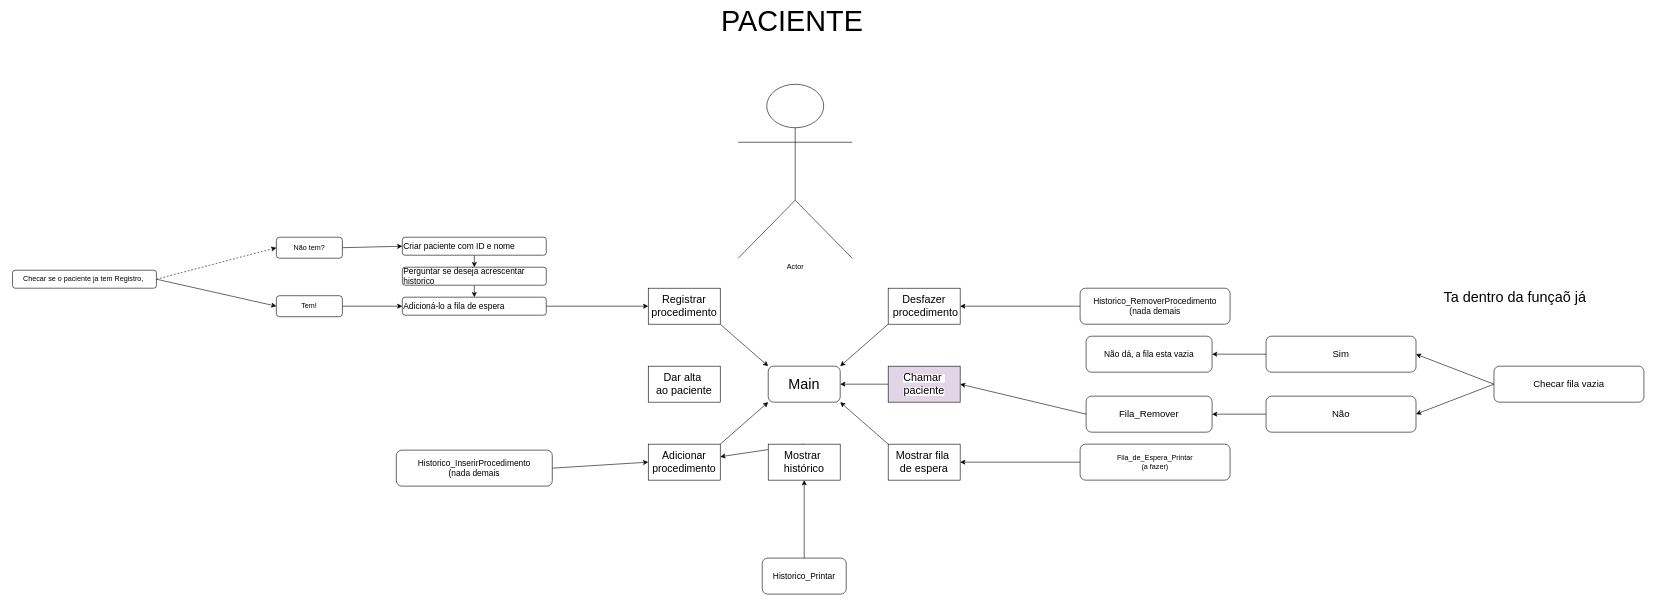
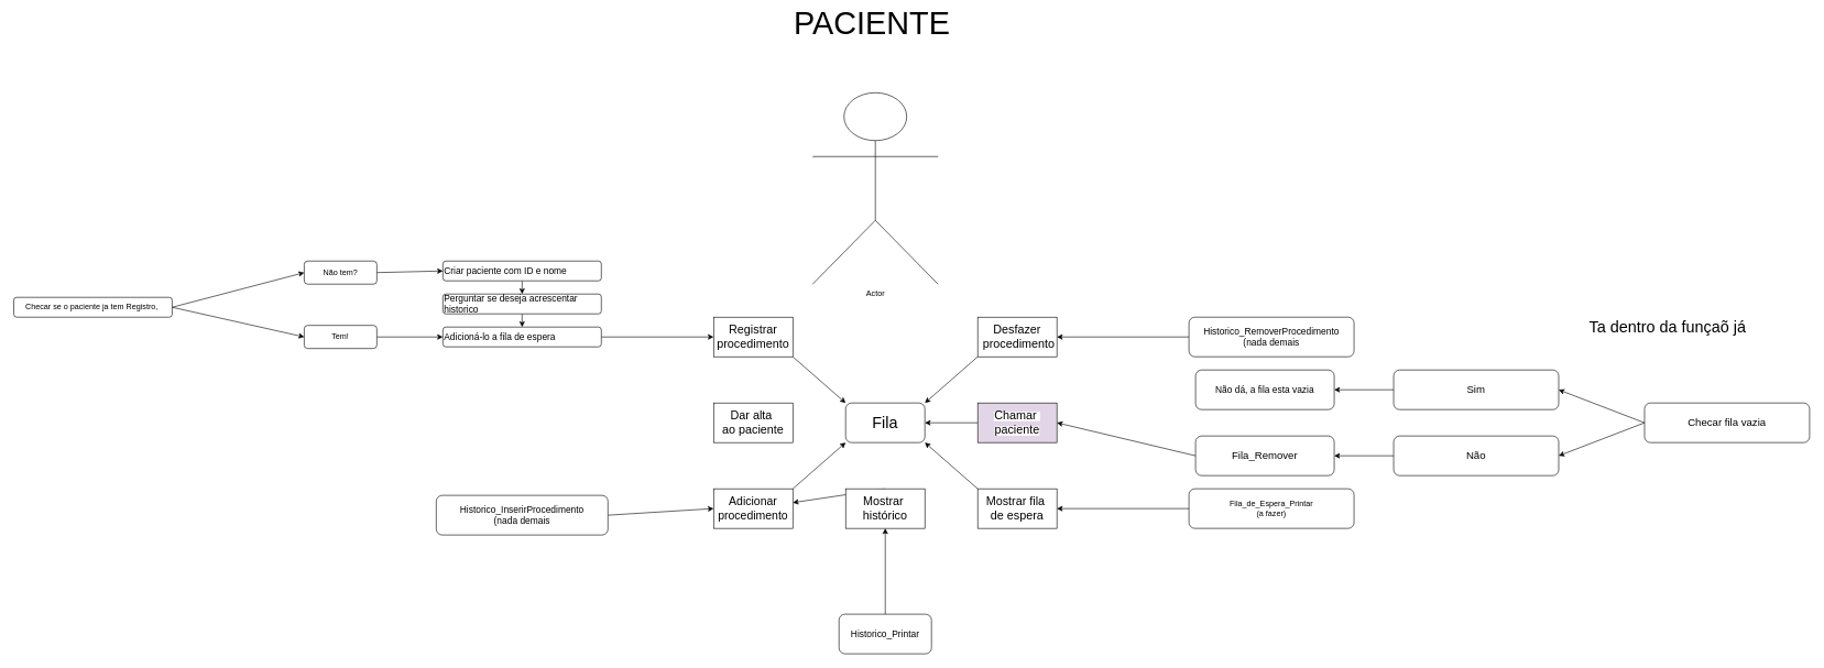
  <mxCell id="0" />
  <mxCell id="1" parent="0" />
- <mxCell id="2" value="&lt;font style=&quot;font-size: 24px;&quot;&gt;Main&lt;/font&gt;" style="rounded=1;whiteSpace=wrap;html=1;align=center;" vertex="1" parent="1"><mxGeometry x="1280" y="610" width="120" height="60" as="geometry" /></mxCell>
+ <mxCell id="2" value="&lt;font style=&quot;font-size: 24px;&quot;&gt;Fila&lt;/font&gt;" style="rounded=1;whiteSpace=wrap;html=1;align=center;" vertex="1" parent="1"><mxGeometry x="1280" y="610" width="120" height="60" as="geometry" /></mxCell>
  <mxCell id="3" style="edgeStyle=none;html=1;exitX=1;exitY=1;exitDx=0;exitDy=0;entryX=0;entryY=0;entryDx=0;entryDy=0;" edge="1" parent="1" source="4" target="2"><mxGeometry relative="1" as="geometry" /></mxCell>
  <mxCell id="4" value="&lt;font style=&quot;font-size: 18px;&quot;&gt;Registrar procedimento&lt;/font&gt;" style="rounded=0;whiteSpace=wrap;html=1;" vertex="1" parent="1"><mxGeometry x="1080" y="480" width="120" height="60" as="geometry" /></mxCell>
  <mxCell id="5" value="&lt;span style=&quot;font-family: sans-serif; text-align: start; white-space: pre; background-color: rgb(255, 255, 255);&quot;&gt;&lt;font style=&quot;font-size: 18px;&quot;&gt;Dar alta &lt;/font&gt;&lt;/span&gt;&lt;div&gt;&lt;span style=&quot;font-family: sans-serif; text-align: start; white-space: pre; background-color: rgb(255, 255, 255);&quot;&gt;&lt;font style=&quot;font-size: 18px;&quot;&gt;ao paciente&lt;/font&gt;&lt;/span&gt;&lt;/div&gt;" style="rounded=0;whiteSpace=wrap;html=1;" vertex="1" parent="1"><mxGeometry x="1080" y="610" width="120" height="60" as="geometry" /></mxCell>
  <mxCell id="6" style="edgeStyle=none;html=1;exitX=1;exitY=0;exitDx=0;exitDy=0;entryX=0;entryY=1;entryDx=0;entryDy=0;" edge="1" parent="1" source="7" target="2"><mxGeometry relative="1" as="geometry" /></mxCell>
  <mxCell id="7" value="&lt;span style=&quot;font-family: sans-serif; font-size: 17.465px; text-align: start; white-space: pre; background-color: rgb(255, 255, 255);&quot;&gt;Adicionar&lt;/span&gt;&lt;div&gt;&lt;span style=&quot;font-family: sans-serif; font-size: 17.465px; text-align: start; white-space: pre; background-color: rgb(255, 255, 255);&quot;&gt; procedimento &lt;/span&gt;&lt;/div&gt;" style="rounded=0;whiteSpace=wrap;html=1;" vertex="1" parent="1"><mxGeometry x="1080" y="740" width="120" height="60" as="geometry" /></mxCell>
  <mxCell id="8" style="edgeStyle=none;html=1;exitX=0;exitY=0.5;exitDx=0;exitDy=0;entryX=1;entryY=0.5;entryDx=0;entryDy=0;" edge="1" parent="1" source="9" target="2"><mxGeometry relative="1" as="geometry" /></mxCell>
  <mxCell id="9" value="&lt;span style=&quot;font-family: sans-serif; text-align: start; white-space: pre; background-color: rgb(255, 255, 255);&quot;&gt;&lt;font style=&quot;font-size: 18px;&quot;&gt;Chamar &lt;/font&gt;&lt;/span&gt;&lt;div&gt;&lt;span style=&quot;font-family: sans-serif; text-align: start; white-space: pre; background-color: rgb(255, 255, 255);&quot;&gt;&lt;font style=&quot;font-size: 18px;&quot;&gt;paciente&lt;/font&gt;&lt;/span&gt;&lt;/div&gt;" style="rounded=0;whiteSpace=wrap;html=1;fillColor=#e1d5e7;" vertex="1" parent="1"><mxGeometry x="1480" y="610" width="120" height="60" as="geometry" /></mxCell>
  <mxCell id="10" style="edgeStyle=none;html=1;exitX=0;exitY=1;exitDx=0;exitDy=0;entryX=1;entryY=0;entryDx=0;entryDy=0;" edge="1" parent="1" source="11" target="2"><mxGeometry relative="1" as="geometry" /></mxCell>
  <mxCell id="11" value="&lt;span style=&quot;font-family: sans-serif; text-align: start; white-space: pre; background-color: rgb(255, 255, 255);&quot;&gt;&lt;font style=&quot;font-size: 18px;&quot;&gt;Desfazer&lt;/font&gt;&lt;/span&gt;&lt;div&gt;&lt;span style=&quot;font-family: sans-serif; text-align: start; white-space: pre; background-color: rgb(255, 255, 255);&quot;&gt;&lt;font style=&quot;font-size: 18px;&quot;&gt; procedimento&lt;/font&gt;&lt;/span&gt;&lt;/div&gt;" style="rounded=0;whiteSpace=wrap;html=1;" vertex="1" parent="1"><mxGeometry x="1480" y="480" width="120" height="60" as="geometry" /></mxCell>
  <mxCell id="12" style="edgeStyle=none;html=1;exitX=0;exitY=0;exitDx=0;exitDy=0;entryX=1;entryY=1;entryDx=0;entryDy=0;" edge="1" parent="1" source="13" target="2"><mxGeometry relative="1" as="geometry" /></mxCell>
  <mxCell id="13" value="&lt;span style=&quot;font-family: sans-serif; text-align: start; white-space: pre; background-color: rgb(255, 255, 255);&quot;&gt;&lt;font style=&quot;font-size: 18px;&quot;&gt;Mostrar fila &lt;/font&gt;&lt;/span&gt;&lt;div&gt;&lt;span style=&quot;font-family: sans-serif; text-align: start; white-space: pre; background-color: rgb(255, 255, 255);&quot;&gt;&lt;font style=&quot;font-size: 18px;&quot;&gt;de espera&lt;/font&gt;&lt;/span&gt;&lt;/div&gt;" style="rounded=0;whiteSpace=wrap;html=1;" vertex="1" parent="1"><mxGeometry x="1480" y="740" width="120" height="60" as="geometry" /></mxCell>
  <mxCell id="14" style="edgeStyle=none;html=1;exitX=0.5;exitY=0;exitDx=0;exitDy=0;" edge="1" parent="1" source="15" target="7"><mxGeometry relative="1" as="geometry" /></mxCell>
  <mxCell id="15" value="&lt;span style=&quot;font-family: sans-serif; text-align: start; white-space: pre; background-color: rgb(255, 255, 255);&quot;&gt;&lt;font style=&quot;font-size: 18px;&quot;&gt;Mostrar &lt;/font&gt;&lt;/span&gt;&lt;div&gt;&lt;span style=&quot;font-family: sans-serif; text-align: start; white-space: pre; background-color: rgb(255, 255, 255);&quot;&gt;&lt;font style=&quot;font-size: 18px;&quot;&gt;histórico&lt;/font&gt;&lt;/span&gt;&lt;/div&gt;" style="rounded=0;whiteSpace=wrap;html=1;" vertex="1" parent="1"><mxGeometry x="1280" y="740" width="120" height="60" as="geometry" /></mxCell>
  <mxCell id="16" style="edgeStyle=none;html=1;exitX=0.5;exitY=1;exitDx=0;exitDy=0;entryX=0.5;entryY=0;entryDx=0;entryDy=0;" edge="1" parent="1" source="17" target="19"><mxGeometry relative="1" as="geometry" /></mxCell>
  <mxCell id="17" value="&lt;font style=&quot;font-size: 14px;&quot;&gt;Criar paciente com ID e nome&lt;/font&gt;" style="rounded=1;whiteSpace=wrap;html=1;align=left;" vertex="1" parent="1"><mxGeometry x="670" y="395" width="240" height="30" as="geometry" /></mxCell>
  <mxCell id="18" style="edgeStyle=none;html=1;exitX=0.5;exitY=1;exitDx=0;exitDy=0;entryX=0.5;entryY=0;entryDx=0;entryDy=0;" edge="1" parent="1" source="19" target="21"><mxGeometry relative="1" as="geometry" /></mxCell>
  <mxCell id="19" value="&lt;span style=&quot;font-size: 14px;&quot;&gt;Perguntar se deseja acrescentar historico&lt;/span&gt;" style="rounded=1;whiteSpace=wrap;html=1;align=left;" vertex="1" parent="1"><mxGeometry x="670" y="445" width="240" height="30" as="geometry" /></mxCell>
  <mxCell id="20" style="edgeStyle=none;html=1;exitX=1;exitY=0.5;exitDx=0;exitDy=0;entryX=0;entryY=0.5;entryDx=0;entryDy=0;" edge="1" parent="1" source="21" target="4"><mxGeometry relative="1" as="geometry" /></mxCell>
  <mxCell id="21" value="&lt;span style=&quot;font-size: 14px;&quot;&gt;Adicioná-lo a fila de espera&lt;/span&gt;" style="rounded=1;whiteSpace=wrap;html=1;align=left;" vertex="1" parent="1"><mxGeometry x="670" y="495" width="240" height="30" as="geometry" /></mxCell>
- <mxCell id="22" style="edgeStyle=none;html=1;exitX=1;exitY=0.5;exitDx=0;exitDy=0;entryX=0;entryY=0.5;entryDx=0;entryDy=0;dashed=1;" edge="1" parent="1" source="24" target="26"><mxGeometry relative="1" as="geometry" /></mxCell>
+ <mxCell id="22" style="edgeStyle=none;html=1;exitX=1;exitY=0.5;exitDx=0;exitDy=0;entryX=0;entryY=0.5;entryDx=0;entryDy=0;" edge="1" parent="1" source="24" target="26"><mxGeometry relative="1" as="geometry" /></mxCell>
  <mxCell id="23" style="edgeStyle=none;html=1;exitX=1;exitY=0.5;exitDx=0;exitDy=0;entryX=0;entryY=0.5;entryDx=0;entryDy=0;" edge="1" parent="1" source="24" target="28"><mxGeometry relative="1" as="geometry" /></mxCell>
  <mxCell id="24" value="Checar se o paciente ja tem Registro,&amp;nbsp;" style="rounded=1;whiteSpace=wrap;html=1;" vertex="1" parent="1"><mxGeometry x="20" y="450" width="240" height="30" as="geometry" /></mxCell>
  <mxCell id="25" style="edgeStyle=none;html=1;exitX=1;exitY=0.5;exitDx=0;exitDy=0;entryX=0;entryY=0.5;entryDx=0;entryDy=0;" edge="1" parent="1" source="26" target="17"><mxGeometry relative="1" as="geometry" /></mxCell>
  <mxCell id="26" value="Não tem?" style="rounded=1;whiteSpace=wrap;html=1;" vertex="1" parent="1"><mxGeometry x="460" y="395" width="110" height="35" as="geometry" /></mxCell>
  <mxCell id="27" style="edgeStyle=none;html=1;exitX=1;exitY=0.5;exitDx=0;exitDy=0;entryX=0;entryY=0.5;entryDx=0;entryDy=0;" edge="1" parent="1" source="28" target="21"><mxGeometry relative="1" as="geometry" /></mxCell>
  <mxCell id="28" value="Tem!" style="rounded=1;whiteSpace=wrap;html=1;" vertex="1" parent="1"><mxGeometry x="460" y="492.5" width="110" height="35" as="geometry" /></mxCell>
  <mxCell id="29" style="edgeStyle=none;html=1;exitX=0;exitY=0.5;exitDx=0;exitDy=0;entryX=1;entryY=0.5;entryDx=0;entryDy=0;" edge="1" parent="1" source="30" target="11"><mxGeometry relative="1" as="geometry" /></mxCell>
  <mxCell id="30" value="&lt;font style=&quot;font-size: 14px;&quot;&gt;Historico_RemoverProcedimento&lt;/font&gt;&lt;div&gt;&lt;font style=&quot;font-size: 14px;&quot;&gt;(nada demais&lt;/font&gt;&lt;/div&gt;" style="rounded=1;whiteSpace=wrap;html=1;" vertex="1" parent="1"><mxGeometry x="1800" y="480" width="250" height="60" as="geometry" /></mxCell>
  <mxCell id="31" style="edgeStyle=none;html=1;exitX=1;exitY=0.5;exitDx=0;exitDy=0;entryX=0;entryY=0.5;entryDx=0;entryDy=0;" edge="1" parent="1" source="32" target="7"><mxGeometry relative="1" as="geometry" /></mxCell>
  <mxCell id="32" value="&lt;font style=&quot;font-size: 14px;&quot;&gt;Historico_InserirProcedimento&lt;/font&gt;&lt;div&gt;&lt;font style=&quot;font-size: 14px;&quot;&gt;(nada demais&lt;/font&gt;&lt;/div&gt;" style="rounded=1;whiteSpace=wrap;html=1;" vertex="1" parent="1"><mxGeometry x="660" y="750" width="260" height="60" as="geometry" /></mxCell>
  <mxCell id="33" style="edgeStyle=none;html=1;exitX=0.5;exitY=0;exitDx=0;exitDy=0;entryX=0.5;entryY=1;entryDx=0;entryDy=0;" edge="1" parent="1" source="34" target="15"><mxGeometry relative="1" as="geometry" /></mxCell>
  <mxCell id="34" value="&lt;span style=&quot;font-size: 14px;&quot;&gt;Historico_Printar&lt;/span&gt;" style="rounded=1;whiteSpace=wrap;html=1;" vertex="1" parent="1"><mxGeometry x="1270" y="930" width="140" height="60" as="geometry" /></mxCell>
  <mxCell id="35" style="edgeStyle=none;html=1;exitX=0;exitY=0.5;exitDx=0;exitDy=0;entryX=1;entryY=0.5;entryDx=0;entryDy=0;" edge="1" parent="1" source="36" target="13"><mxGeometry relative="1" as="geometry" /></mxCell>
  <mxCell id="36" value="Fila_de_Espera_Printar&lt;div&gt;(a fazer)&lt;/div&gt;" style="rounded=1;whiteSpace=wrap;html=1;" vertex="1" parent="1"><mxGeometry x="1800" y="740" width="250" height="60" as="geometry" /></mxCell>
  <mxCell id="37" style="edgeStyle=none;html=1;exitX=0;exitY=0.5;exitDx=0;exitDy=0;entryX=1;entryY=0.5;entryDx=0;entryDy=0;" edge="1" parent="1" source="39" target="41"><mxGeometry relative="1" as="geometry" /></mxCell>
  <mxCell id="38" style="edgeStyle=none;html=1;exitX=0;exitY=0.5;exitDx=0;exitDy=0;entryX=1;entryY=0.5;entryDx=0;entryDy=0;" edge="1" parent="1" source="39" target="43"><mxGeometry relative="1" as="geometry" /></mxCell>
  <mxCell id="39" value="&lt;font size=&quot;3&quot;&gt;Checar fila vazia&lt;/font&gt;" style="rounded=1;whiteSpace=wrap;html=1;" vertex="1" parent="1"><mxGeometry x="2490" y="610" width="250" height="60" as="geometry" /></mxCell>
  <mxCell id="40" style="edgeStyle=none;html=1;exitX=0;exitY=0.5;exitDx=0;exitDy=0;entryX=1;entryY=0.5;entryDx=0;entryDy=0;" edge="1" parent="1" source="41" target="44"><mxGeometry relative="1" as="geometry" /></mxCell>
  <mxCell id="41" value="&lt;font size=&quot;3&quot;&gt;Sim&lt;/font&gt;" style="rounded=1;whiteSpace=wrap;html=1;" vertex="1" parent="1"><mxGeometry x="2110" y="560" width="250" height="60" as="geometry" /></mxCell>
  <mxCell id="42" style="edgeStyle=none;html=1;exitX=0;exitY=0.5;exitDx=0;exitDy=0;" edge="1" parent="1" source="43" target="46"><mxGeometry relative="1" as="geometry" /></mxCell>
  <mxCell id="43" value="&lt;font size=&quot;3&quot;&gt;Não&lt;/font&gt;" style="rounded=1;whiteSpace=wrap;html=1;" vertex="1" parent="1"><mxGeometry x="2110" y="660" width="250" height="60" as="geometry" /></mxCell>
  <mxCell id="44" value="&lt;font style=&quot;font-size: 14px;&quot;&gt;Não dá, a fila esta vazia&lt;/font&gt;" style="rounded=1;whiteSpace=wrap;html=1;" vertex="1" parent="1"><mxGeometry x="1810" y="560" width="210" height="60" as="geometry" /></mxCell>
  <mxCell id="45" style="edgeStyle=none;html=1;exitX=0;exitY=0.5;exitDx=0;exitDy=0;entryX=1;entryY=0.5;entryDx=0;entryDy=0;" edge="1" parent="1" source="46" target="9"><mxGeometry relative="1" as="geometry" /></mxCell>
  <mxCell id="46" value="&lt;font size=&quot;3&quot;&gt;Fila_Remover&lt;/font&gt;" style="rounded=1;whiteSpace=wrap;html=1;" vertex="1" parent="1"><mxGeometry x="1810" y="660" width="210" height="60" as="geometry" /></mxCell>
  <mxCell id="47" value="&lt;font style=&quot;font-size: 24px;&quot;&gt;Ta dentro da funçaõ já&lt;/font&gt;" style="text;html=1;align=center;verticalAlign=middle;whiteSpace=wrap;rounded=0;" vertex="1" parent="1"><mxGeometry x="2350" y="480" width="350" height="30" as="geometry" /></mxCell>
  <mxCell id="48" value="Actor" style="shape=umlActor;verticalLabelPosition=bottom;verticalAlign=top;html=1;outlineConnect=0;" vertex="1" parent="1"><mxGeometry x="1230" y="140" width="190" height="290" as="geometry" /></mxCell>
  <mxCell id="49" value="&lt;font style=&quot;font-size: 48px;&quot;&gt;PACIENTE&lt;/font&gt;" style="text;html=1;align=center;verticalAlign=middle;whiteSpace=wrap;rounded=0;" vertex="1" parent="1"><mxGeometry x="1290" y="20" width="60" height="30" as="geometry" /></mxCell>
